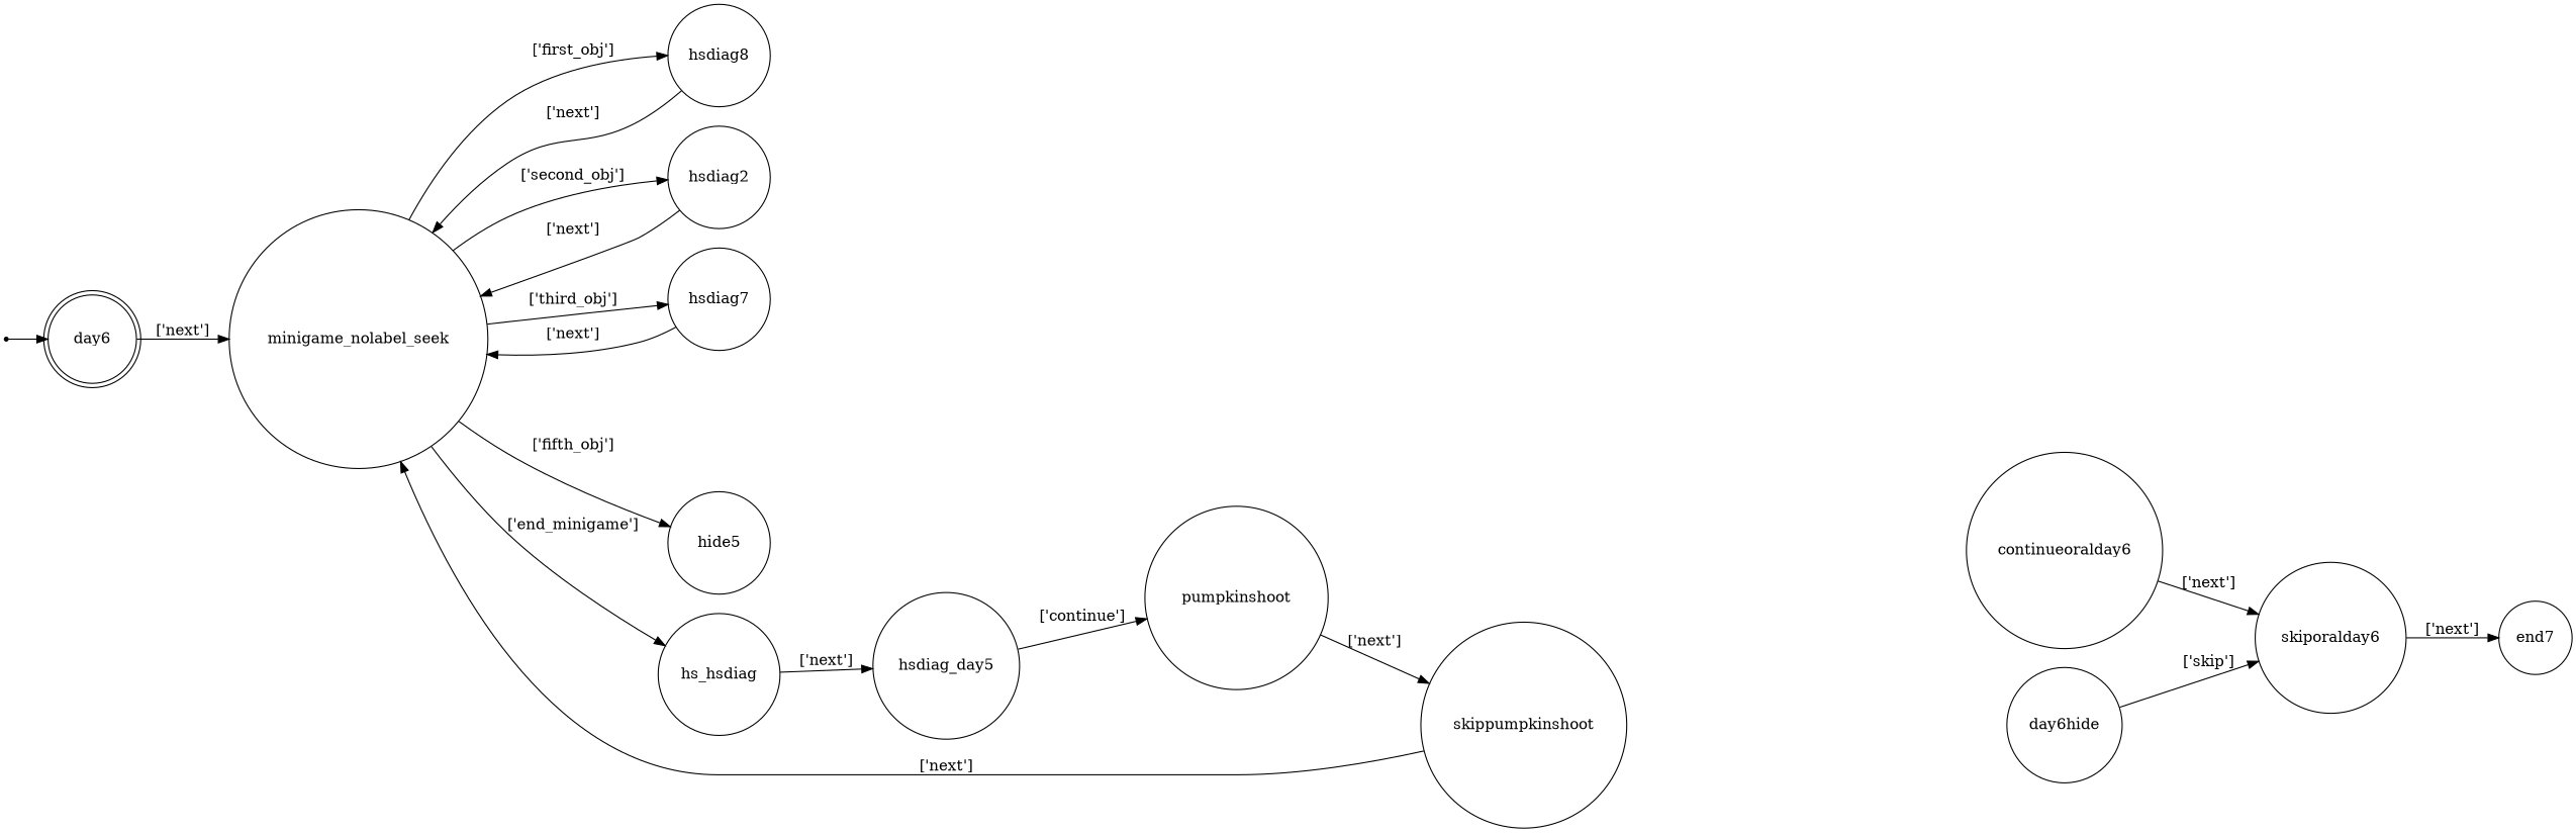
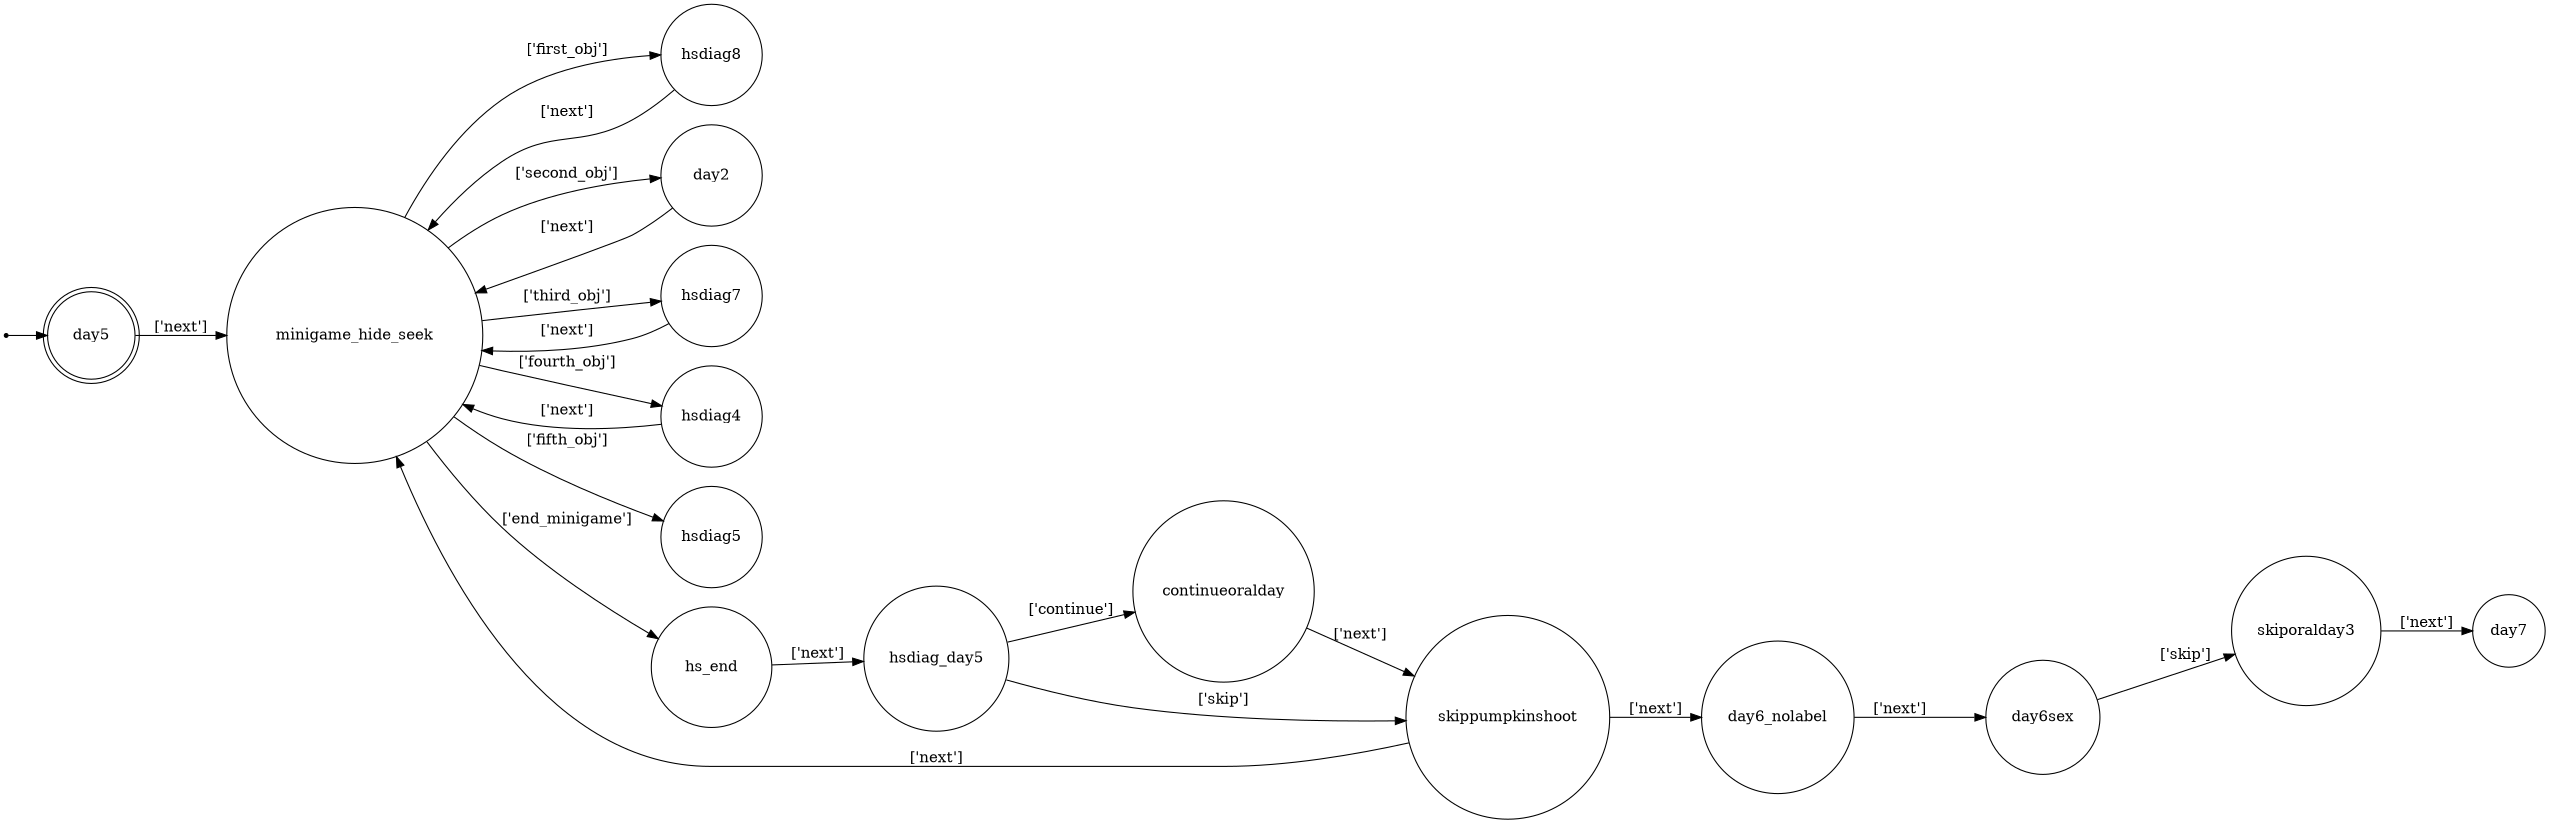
  digraph {
    rankdir=LR
    node [shape=circle]
-   day5 [shape=doublecircle label=day6]
-   minigame_hide_seek [label=minigame_nolabel_seek]
+   day5 [shape=doublecircle]
+   minigame_hide_seek
    n3 [label=hsdiag8]
-   hsdiag2
+   hsdiag2 [label=day2]
    n5 [label=hsdiag7]
-   hsdiag5 [label=hide5]
-   hs_end [label=hs_hsdiag]
+   hsdiag4
+   hsdiag5
+   hs_end
    qi [shape=point]
    n10 [label=hsdiag_day5]
-   pumpkinshoot
+   pumpkinshoot [label=continueoralday]
    skippumpkinshoot
-   day6sex [label=day6hide]
-   skiporalday6
-   day7 [label=end7]
-   continueoralday6
+   day6_nolabel
+   day6sex
+   skiporalday6 [label=skiporalday3]
+   day7
    day5 -> minigame_hide_seek [label="['next']"]
    minigame_hide_seek -> n3 [label="['first_obj']"]
    minigame_hide_seek -> hsdiag2 [label="['second_obj']"]
    minigame_hide_seek -> n5 [label="['third_obj']"]
+   minigame_hide_seek -> hsdiag4 [label="['fourth_obj']"]
    minigame_hide_seek -> hsdiag5 [label="['fifth_obj']"]
    minigame_hide_seek -> hs_end [label="['end_minigame']"]
    n3 -> minigame_hide_seek [label="['next']"]
    hsdiag2 -> minigame_hide_seek [label="['next']"]
    n5 -> minigame_hide_seek [label="['next']"]
+   hsdiag4 -> minigame_hide_seek [label="['next']"]
    hs_end -> n10 [label="['next']"]
    qi -> day5
    n10 -> pumpkinshoot [label="['continue']"]
+   n10 -> skippumpkinshoot [label="['skip']"]
    pumpkinshoot -> skippumpkinshoot [label="['next']"]
    skippumpkinshoot -> minigame_hide_seek [label="['next']"]
+   skippumpkinshoot -> day6_nolabel [label="['next']"]
+   day6_nolabel -> day6sex [label="['next']"]
    day6sex -> skiporalday6 [label="['skip']"]
    skiporalday6 -> day7 [label="['next']"]
-   continueoralday6 -> skiporalday6 [label="['next']"]
  }
